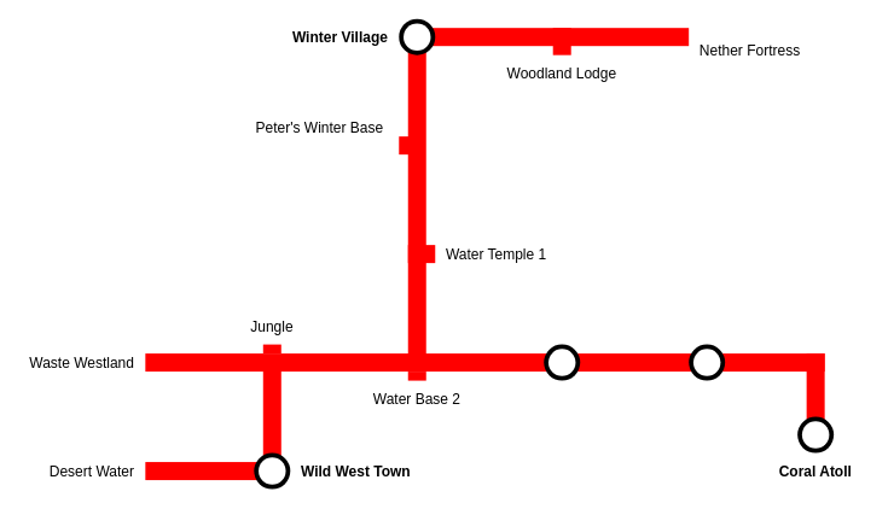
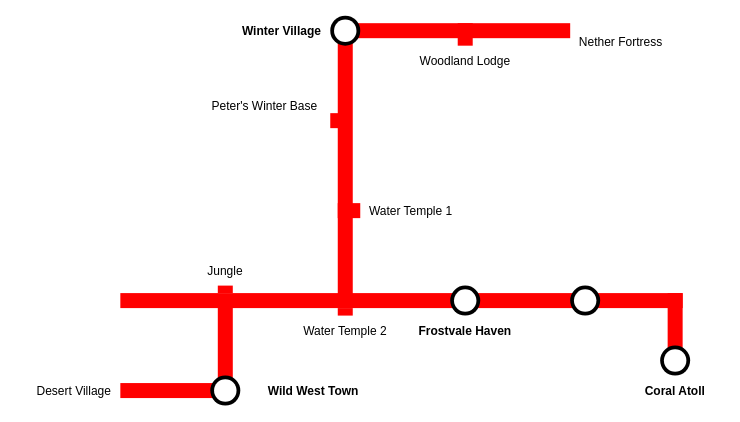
  <mxCell id="0" />
  <mxCell id="1" parent="0" />
  <mxCell id="2" value="" style="rounded=0;whiteSpace=wrap;html=1;strokeColor=none;fillColor=#FF0000;rotation=90;" vertex="1" parent="1"><mxGeometry x="855" y="425" width="90" height="20" as="geometry" /></mxCell>
  <mxCell id="3" value="" style="rounded=0;whiteSpace=wrap;html=1;strokeColor=none;fillColor=#FF0000;" vertex="1" parent="1"><mxGeometry x="790" y="390" width="120" height="20" as="geometry" /></mxCell>
  <mxCell id="4" value="" style="rounded=0;whiteSpace=wrap;html=1;strokeColor=none;fillColor=#FF0000;" parent="1" vertex="1"><mxGeometry x="460" y="30" width="300" height="20" as="geometry" /></mxCell>
  <mxCell id="5" value="" style="rounded=0;whiteSpace=wrap;html=1;strokeColor=none;fillColor=#FF0000;" parent="1" vertex="1"><mxGeometry x="160" y="510" width="130" height="20" as="geometry" /></mxCell>
  <mxCell id="6" value="" style="rounded=0;whiteSpace=wrap;html=1;strokeColor=none;fillColor=#FF0000;" parent="1" vertex="1"><mxGeometry x="290" y="380" width="20" height="10" as="geometry" /></mxCell>
  <mxCell id="7" value="" style="rounded=0;whiteSpace=wrap;html=1;strokeColor=none;fillColor=#FF0000;" parent="1" vertex="1"><mxGeometry x="450" y="50" width="20" height="350" as="geometry" /></mxCell>
  <mxCell id="8" value="" style="ellipse;whiteSpace=wrap;html=1;aspect=fixed;fillColor=#000000;strokeColor=none;" parent="1" vertex="1"><mxGeometry x="440" y="20" width="40" height="40" as="geometry" /></mxCell>
  <mxCell id="9" value="" style="ellipse;whiteSpace=wrap;html=1;aspect=fixed;strokeColor=none;" parent="1" vertex="1"><mxGeometry x="445" y="25" width="30" height="30" as="geometry" /></mxCell>
  <mxCell id="10" value="Winter Village" style="text;html=1;align=right;verticalAlign=middle;whiteSpace=wrap;rounded=0;fontStyle=1;fontSize=16;strokeColor=none;" parent="1" vertex="1"><mxGeometry x="300" y="20" width="130" height="40" as="geometry" /></mxCell>
  <mxCell id="11" value="Water Temple 1" style="text;html=1;align=left;verticalAlign=middle;whiteSpace=wrap;rounded=0;fontStyle=0;fontSize=16;strokeColor=none;" parent="1" vertex="1"><mxGeometry x="490" y="260" width="130" height="40" as="geometry" /></mxCell>
- <mxCell id="12" value="Water Base 2" style="text;html=1;align=center;verticalAlign=middle;whiteSpace=wrap;rounded=0;fontStyle=0;fontSize=16;strokeColor=none;" parent="1" vertex="1"><mxGeometry x="395" y="420" width="130" height="40" as="geometry" /></mxCell>
+ <mxCell id="12" value="Water Temple 2" style="text;html=1;align=center;verticalAlign=middle;whiteSpace=wrap;rounded=0;fontStyle=0;fontSize=16;strokeColor=none;" parent="1" vertex="1"><mxGeometry x="395" y="420" width="130" height="40" as="geometry" /></mxCell>
  <mxCell id="13" value="Jungle" style="text;html=1;align=center;verticalAlign=middle;whiteSpace=wrap;rounded=0;fontStyle=0;fontSize=16;strokeColor=none;" parent="1" vertex="1"><mxGeometry x="235" y="340" width="130" height="40" as="geometry" /></mxCell>
- <mxCell id="14" value="Waste Westland" style="text;html=1;align=right;verticalAlign=middle;whiteSpace=wrap;rounded=0;fontStyle=0;fontSize=16;strokeColor=none;" parent="1" vertex="1"><mxGeometry x="30" y="380" width="120" height="40" as="geometry" /></mxCell>
  <mxCell id="15" value="" style="rounded=0;whiteSpace=wrap;html=1;strokeColor=none;fillColor=#FF0000;" parent="1" vertex="1"><mxGeometry x="290" y="405" width="20" height="115" as="geometry" /></mxCell>
  <mxCell id="16" value="" style="ellipse;whiteSpace=wrap;html=1;aspect=fixed;fillColor=#000000;strokeColor=none;" parent="1" vertex="1"><mxGeometry x="280" y="500" width="40" height="40" as="geometry" /></mxCell>
  <mxCell id="17" value="" style="ellipse;whiteSpace=wrap;html=1;aspect=fixed;strokeColor=none;" parent="1" vertex="1"><mxGeometry x="285" y="505" width="30" height="30" as="geometry" /></mxCell>
- <mxCell id="18" value="Wild West Town" style="text;html=1;align=left;verticalAlign=middle;whiteSpace=wrap;rounded=0;fontStyle=1;fontSize=16;strokeColor=none;" parent="1" vertex="1"><mxGeometry x="330" y="500" width="130" height="40" as="geometry" /></mxCell>
+ <mxCell id="18" value="Wild West Town" style="text;html=1;align=left;verticalAlign=middle;whiteSpace=wrap;rounded=0;fontStyle=1;fontSize=16;strokeColor=none;" parent="1" vertex="1"><mxGeometry x="355" y="500" width="130" height="40" as="geometry" /></mxCell>
  <mxCell id="19" value="" style="rounded=0;whiteSpace=wrap;html=1;strokeColor=none;fillColor=#FF0000;" parent="1" vertex="1"><mxGeometry x="450" y="270" width="30" height="20" as="geometry" /></mxCell>
  <mxCell id="20" value="" style="rounded=0;whiteSpace=wrap;html=1;strokeColor=none;fillColor=#FF0000;" parent="1" vertex="1"><mxGeometry x="160" y="390" width="620" height="20" as="geometry" /></mxCell>
- <mxCell id="21" value="Desert Water" style="text;html=1;align=right;verticalAlign=middle;whiteSpace=wrap;rounded=0;fontStyle=0;fontSize=16;strokeColor=none;" parent="1" vertex="1"><mxGeometry x="20" y="500" width="130" height="40" as="geometry" /></mxCell>
+ <mxCell id="21" value="Desert Village" style="text;html=1;align=right;verticalAlign=middle;whiteSpace=wrap;rounded=0;fontStyle=0;fontSize=16;strokeColor=none;" parent="1" vertex="1"><mxGeometry x="20" y="500" width="130" height="40" as="geometry" /></mxCell>
  <mxCell id="22" value="" style="rounded=0;whiteSpace=wrap;html=1;strokeColor=none;fillColor=#FF0000;" parent="1" vertex="1"><mxGeometry x="450" y="410" width="20" height="10" as="geometry" /></mxCell>
  <mxCell id="23" value="" style="ellipse;whiteSpace=wrap;html=1;aspect=fixed;fillColor=#000000;strokeColor=none;" parent="1" vertex="1"><mxGeometry x="600" y="380" width="40" height="40" as="geometry" /></mxCell>
  <mxCell id="24" value="" style="ellipse;whiteSpace=wrap;html=1;aspect=fixed;strokeColor=none;" parent="1" vertex="1"><mxGeometry x="605" y="385" width="30" height="30" as="geometry" /></mxCell>
+ <mxCell id="25" value="Frostvale Haven" style="text;html=1;align=center;verticalAlign=middle;whiteSpace=wrap;rounded=0;fontStyle=1;fontSize=16;strokeColor=none;" parent="1" vertex="1"><mxGeometry x="555" y="420" width="130" height="40" as="geometry" /></mxCell>
  <mxCell id="26" value="" style="ellipse;whiteSpace=wrap;html=1;aspect=fixed;fillColor=#000000;strokeColor=none;" parent="1" vertex="1"><mxGeometry x="760" y="380" width="40" height="40" as="geometry" /></mxCell>
  <mxCell id="27" value="" style="ellipse;whiteSpace=wrap;html=1;aspect=fixed;strokeColor=none;" parent="1" vertex="1"><mxGeometry x="765" y="385" width="30" height="30" as="geometry" /></mxCell>
  <mxCell id="28" value="Peter's Winter Base" style="text;html=1;align=right;verticalAlign=middle;whiteSpace=wrap;rounded=0;fontStyle=0;fontSize=16;strokeColor=none;" parent="1" vertex="1"><mxGeometry x="255" y="120" width="170" height="40" as="geometry" /></mxCell>
  <mxCell id="29" value="" style="rounded=0;whiteSpace=wrap;html=1;strokeColor=none;fillColor=#FF0000;" parent="1" vertex="1"><mxGeometry x="440" y="150" width="25" height="20" as="geometry" /></mxCell>
  <mxCell id="30" value="" style="rounded=0;whiteSpace=wrap;html=1;strokeColor=none;fillColor=#FF0000;" parent="1" vertex="1"><mxGeometry x="610" y="30" width="20" height="30" as="geometry" /></mxCell>
  <mxCell id="31" value="Woodland Lodge" style="text;html=1;align=center;verticalAlign=middle;whiteSpace=wrap;rounded=0;fontStyle=0;fontSize=16;strokeColor=none;" parent="1" vertex="1"><mxGeometry x="555" y="60" width="130" height="40" as="geometry" /></mxCell>
  <mxCell id="32" value="Nether Fortress" style="text;html=1;align=left;verticalAlign=middle;whiteSpace=wrap;rounded=0;fontStyle=0;fontSize=16;strokeColor=none;" parent="1" vertex="1"><mxGeometry x="770" y="35" width="130" height="40" as="geometry" /></mxCell>
  <mxCell id="33" value="" style="ellipse;whiteSpace=wrap;html=1;aspect=fixed;fillColor=#000000;strokeColor=none;" vertex="1" parent="1"><mxGeometry x="880" y="460" width="40" height="40" as="geometry" /></mxCell>
  <mxCell id="34" value="" style="ellipse;whiteSpace=wrap;html=1;aspect=fixed;strokeColor=none;" vertex="1" parent="1"><mxGeometry x="885" y="465" width="30" height="30" as="geometry" /></mxCell>
  <mxCell id="35" value="Coral Atoll" style="text;html=1;align=center;verticalAlign=middle;whiteSpace=wrap;rounded=0;fontStyle=1;fontSize=16;strokeColor=none;" vertex="1" parent="1"><mxGeometry x="835" y="500" width="130" height="40" as="geometry" /></mxCell>
